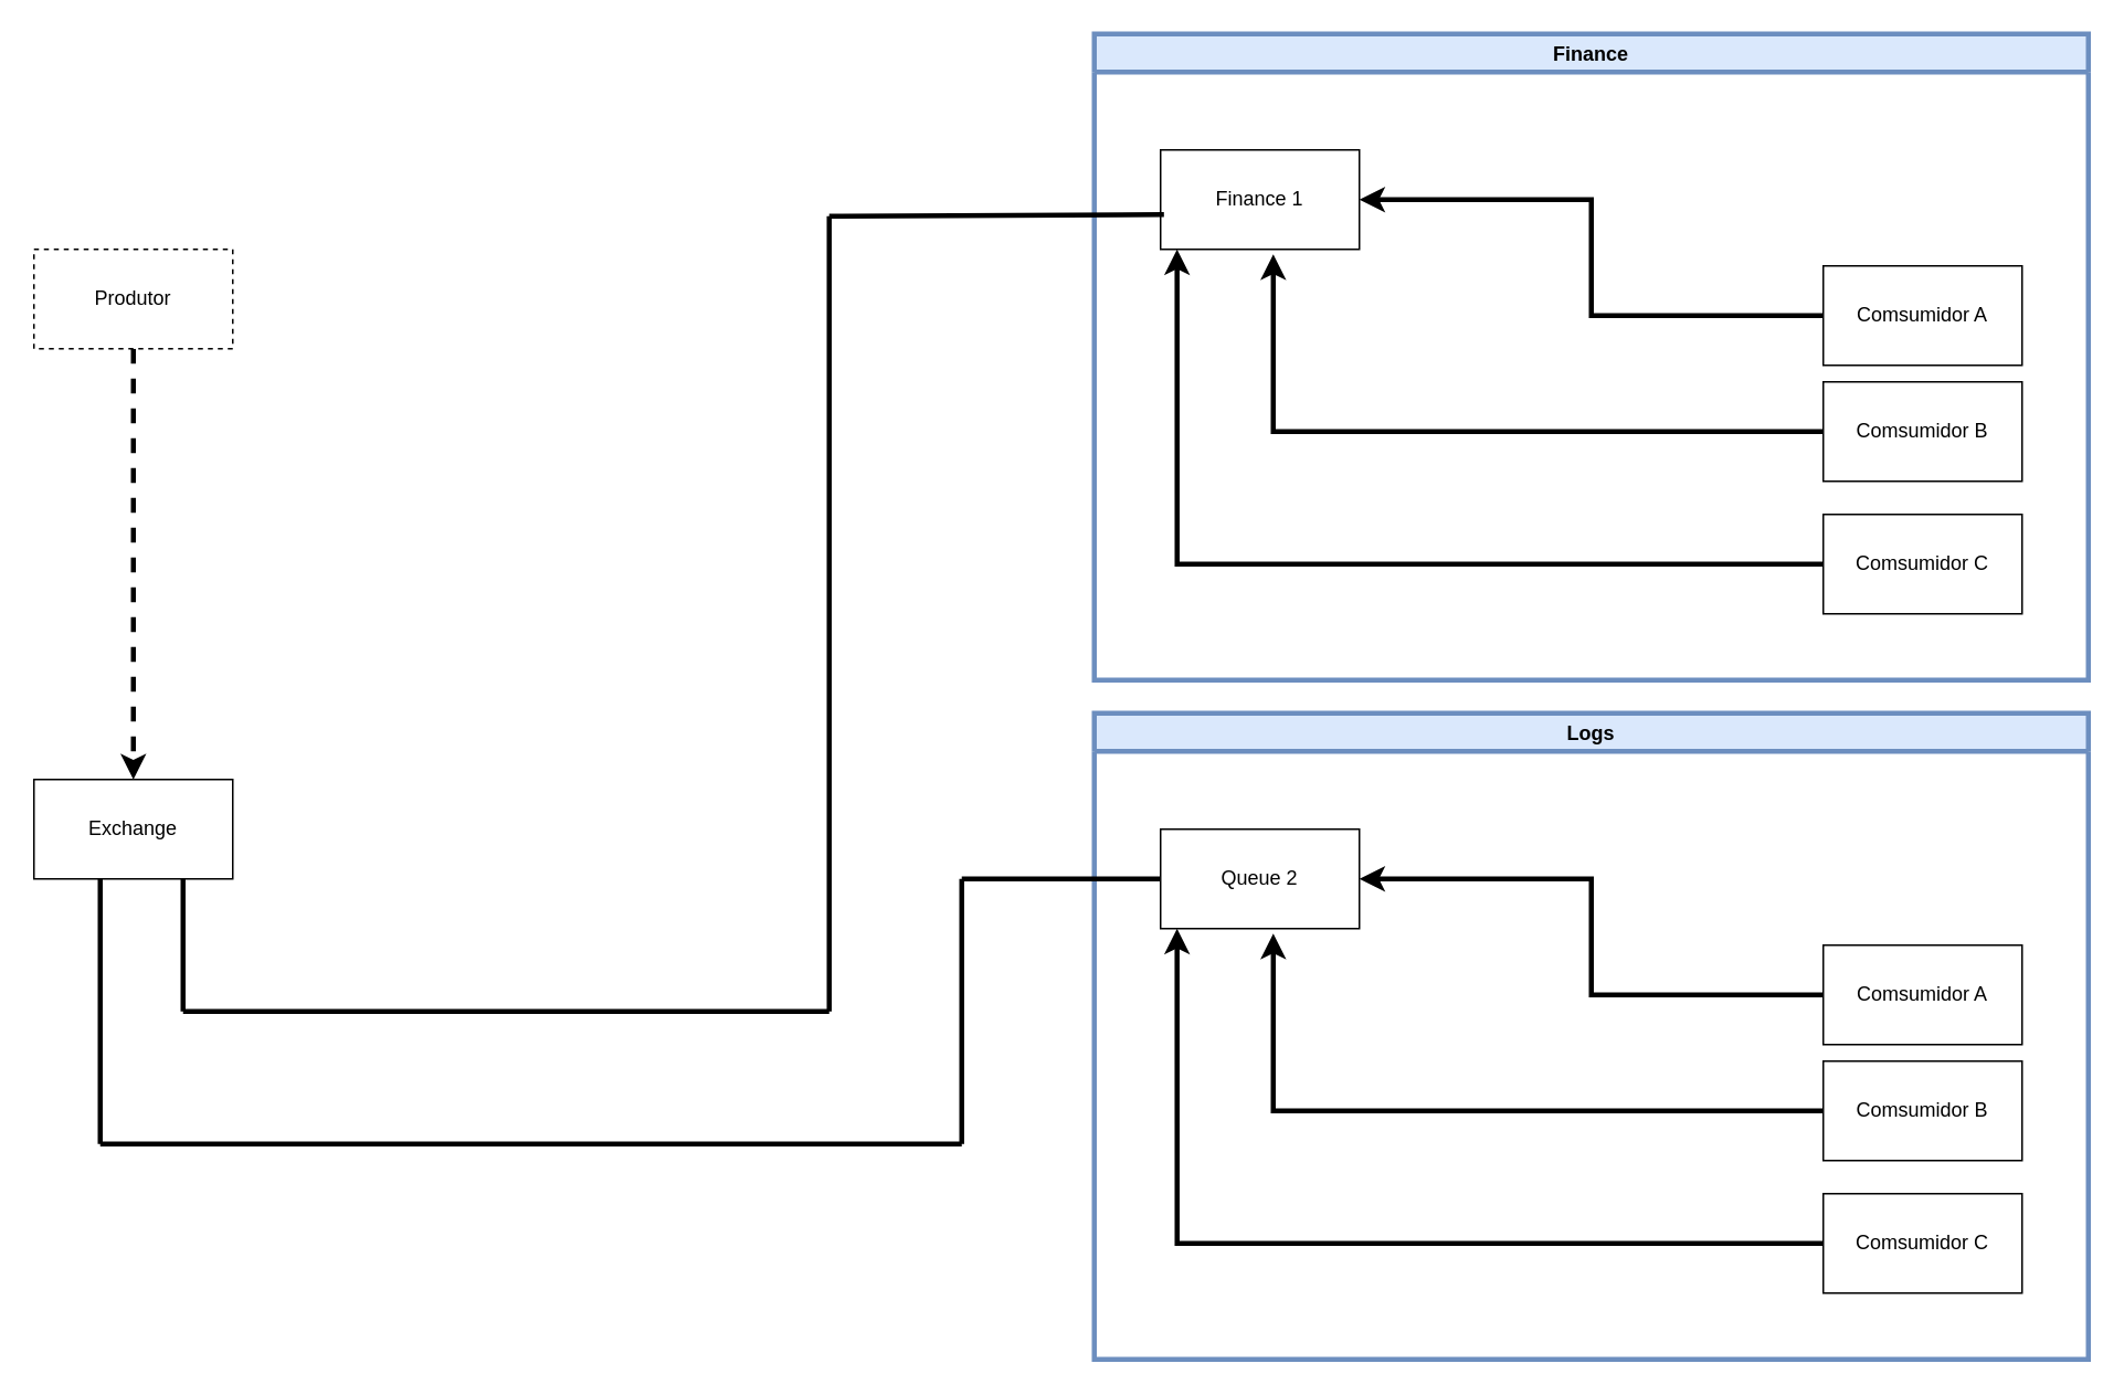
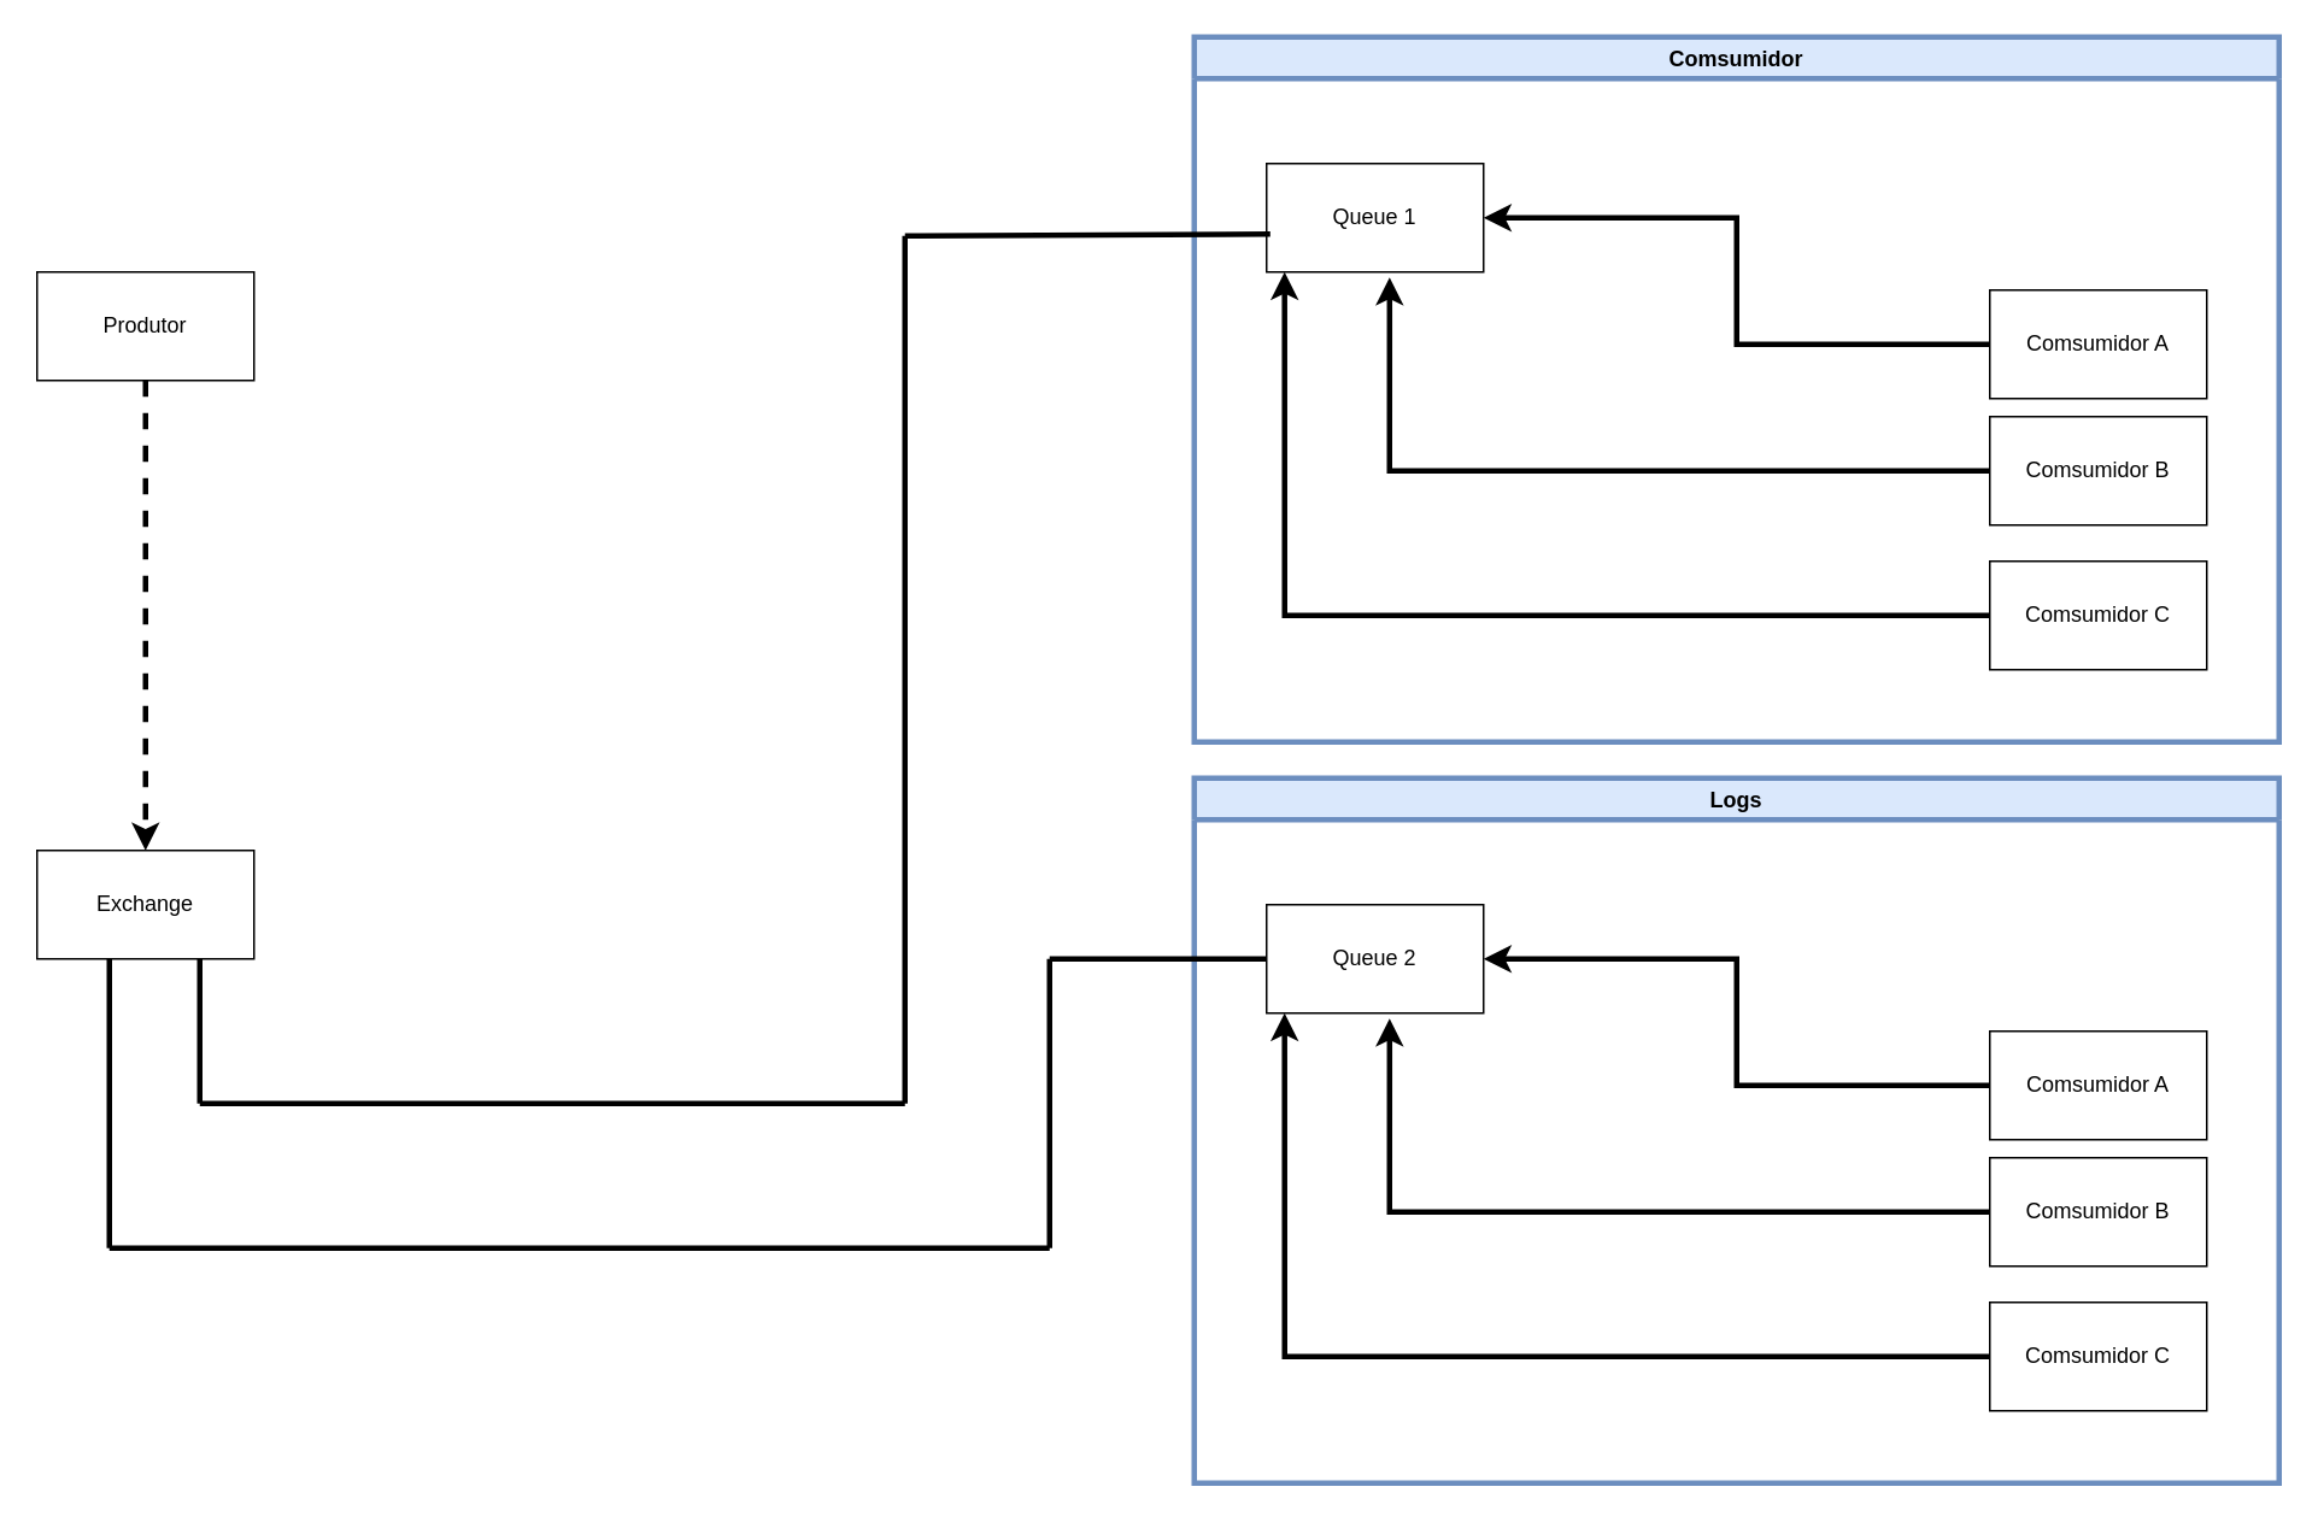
  <mxCell id="0" />
  <mxCell id="1" parent="0" />
  <mxCell id="2" style="edgeStyle=orthogonalEdgeStyle;rounded=0;orthogonalLoop=1;jettySize=auto;html=1;entryX=0.5;entryY=0;entryDx=0;entryDy=0;strokeWidth=3;dashed=1;" edge="1" parent="1" source="3" target="11"><mxGeometry relative="1" as="geometry" /></mxCell>
- <mxCell id="3" value="Produtor" style="rounded=0;whiteSpace=wrap;html=1;dashed=1;" vertex="1" parent="1"><mxGeometry x="20" y="150" width="120" height="60" as="geometry" /></mxCell>
- <mxCell id="4" value="Finance 1" style="rounded=0;whiteSpace=wrap;html=1;" vertex="1" parent="1"><mxGeometry x="700" y="90" width="120" height="60" as="geometry" /></mxCell>
+ <mxCell id="3" value="Produtor" style="rounded=0;whiteSpace=wrap;html=1;" vertex="1" parent="1"><mxGeometry x="20" y="150" width="120" height="60" as="geometry" /></mxCell>
+ <mxCell id="4" value="Queue 1" style="rounded=0;whiteSpace=wrap;html=1;" vertex="1" parent="1"><mxGeometry x="700" y="90" width="120" height="60" as="geometry" /></mxCell>
  <mxCell id="5" style="edgeStyle=orthogonalEdgeStyle;rounded=0;orthogonalLoop=1;jettySize=auto;html=1;entryX=1;entryY=0.5;entryDx=0;entryDy=0;strokeWidth=3;" edge="1" parent="1" source="6" target="4"><mxGeometry relative="1" as="geometry" /></mxCell>
  <mxCell id="6" value="Comsumidor A" style="rounded=0;whiteSpace=wrap;html=1;" vertex="1" parent="1"><mxGeometry x="1100" y="160" width="120" height="60" as="geometry" /></mxCell>
  <mxCell id="7" style="edgeStyle=orthogonalEdgeStyle;rounded=0;orthogonalLoop=1;jettySize=auto;html=1;entryX=0.567;entryY=1.05;entryDx=0;entryDy=0;entryPerimeter=0;strokeWidth=3;" edge="1" parent="1" source="8" target="4"><mxGeometry relative="1" as="geometry" /></mxCell>
  <mxCell id="8" value="Comsumidor B" style="rounded=0;whiteSpace=wrap;html=1;" vertex="1" parent="1"><mxGeometry x="1100" y="230" width="120" height="60" as="geometry" /></mxCell>
  <mxCell id="9" style="edgeStyle=orthogonalEdgeStyle;rounded=0;orthogonalLoop=1;jettySize=auto;html=1;entryX=0.083;entryY=1;entryDx=0;entryDy=0;entryPerimeter=0;strokeWidth=3;" edge="1" parent="1" source="10" target="4"><mxGeometry relative="1" as="geometry" /></mxCell>
  <mxCell id="10" value="Comsumidor C" style="rounded=0;whiteSpace=wrap;html=1;" vertex="1" parent="1"><mxGeometry x="1100" y="310" width="120" height="60" as="geometry" /></mxCell>
  <mxCell id="11" value="Exchange" style="rounded=0;whiteSpace=wrap;html=1;" vertex="1" parent="1"><mxGeometry x="20" y="470" width="120" height="60" as="geometry" /></mxCell>
- <mxCell id="12" value="Finance" style="swimlane;fillColor=#dae8fc;strokeColor=#6c8ebf;gradientColor=none;swimlaneFillColor=none;strokeWidth=3;" vertex="1" parent="1"><mxGeometry x="660" y="20" width="600" height="390" as="geometry" /></mxCell>
+ <mxCell id="12" value="Comsumidor" style="swimlane;fillColor=#dae8fc;strokeColor=#6c8ebf;gradientColor=none;swimlaneFillColor=none;strokeWidth=3;" vertex="1" parent="1"><mxGeometry x="660" y="20" width="600" height="390" as="geometry" /></mxCell>
  <mxCell id="13" value="Queue 2" style="rounded=0;whiteSpace=wrap;html=1;" vertex="1" parent="1"><mxGeometry x="700" y="500" width="120" height="60" as="geometry" /></mxCell>
  <mxCell id="14" style="edgeStyle=orthogonalEdgeStyle;rounded=0;orthogonalLoop=1;jettySize=auto;html=1;entryX=1;entryY=0.5;entryDx=0;entryDy=0;strokeWidth=3;" edge="1" parent="1" source="15" target="13"><mxGeometry relative="1" as="geometry" /></mxCell>
  <mxCell id="15" value="Comsumidor A" style="rounded=0;whiteSpace=wrap;html=1;" vertex="1" parent="1"><mxGeometry x="1100" y="570" width="120" height="60" as="geometry" /></mxCell>
  <mxCell id="16" style="edgeStyle=orthogonalEdgeStyle;rounded=0;orthogonalLoop=1;jettySize=auto;html=1;entryX=0.567;entryY=1.05;entryDx=0;entryDy=0;entryPerimeter=0;strokeWidth=3;" edge="1" parent="1" source="17" target="13"><mxGeometry relative="1" as="geometry" /></mxCell>
  <mxCell id="17" value="Comsumidor B" style="rounded=0;whiteSpace=wrap;html=1;" vertex="1" parent="1"><mxGeometry x="1100" y="640" width="120" height="60" as="geometry" /></mxCell>
  <mxCell id="18" style="edgeStyle=orthogonalEdgeStyle;rounded=0;orthogonalLoop=1;jettySize=auto;html=1;entryX=0.083;entryY=1;entryDx=0;entryDy=0;entryPerimeter=0;strokeWidth=3;" edge="1" parent="1" source="19" target="13"><mxGeometry relative="1" as="geometry" /></mxCell>
  <mxCell id="19" value="Comsumidor C" style="rounded=0;whiteSpace=wrap;html=1;" vertex="1" parent="1"><mxGeometry x="1100" y="720" width="120" height="60" as="geometry" /></mxCell>
  <mxCell id="20" value="Logs" style="swimlane;fillColor=#dae8fc;strokeColor=#6c8ebf;gradientColor=none;swimlaneFillColor=none;strokeWidth=3;" vertex="1" parent="1"><mxGeometry x="660" y="430" width="600" height="390" as="geometry" /></mxCell>
  <mxCell id="21" value="" style="endArrow=none;html=1;rounded=0;strokeWidth=3;" edge="1" parent="1"><mxGeometry width="50" height="50" relative="1" as="geometry"><mxPoint x="60" y="690" as="sourcePoint" /><mxPoint x="60" y="530" as="targetPoint" /></mxGeometry></mxCell>
  <mxCell id="22" value="" style="endArrow=none;html=1;rounded=0;strokeWidth=3;" edge="1" parent="1"><mxGeometry width="50" height="50" relative="1" as="geometry"><mxPoint x="60" y="690" as="sourcePoint" /><mxPoint x="580" y="690" as="targetPoint" /></mxGeometry></mxCell>
  <mxCell id="23" value="" style="endArrow=none;html=1;rounded=0;strokeWidth=3;" edge="1" parent="1"><mxGeometry width="50" height="50" relative="1" as="geometry"><mxPoint x="580" y="690" as="sourcePoint" /><mxPoint x="580" y="530" as="targetPoint" /></mxGeometry></mxCell>
  <mxCell id="24" value="" style="endArrow=none;html=1;rounded=0;strokeWidth=3;" edge="1" parent="1"><mxGeometry width="50" height="50" relative="1" as="geometry"><mxPoint x="580" y="530" as="sourcePoint" /><mxPoint x="700" y="530" as="targetPoint" /></mxGeometry></mxCell>
  <mxCell id="25" value="" style="endArrow=none;html=1;rounded=0;strokeWidth=3;" edge="1" parent="1"><mxGeometry width="50" height="50" relative="1" as="geometry"><mxPoint x="110" y="610" as="sourcePoint" /><mxPoint x="110" y="530" as="targetPoint" /></mxGeometry></mxCell>
  <mxCell id="26" value="" style="endArrow=none;html=1;rounded=0;strokeWidth=3;" edge="1" parent="1"><mxGeometry width="50" height="50" relative="1" as="geometry"><mxPoint x="110" y="610" as="sourcePoint" /><mxPoint x="500" y="610" as="targetPoint" /></mxGeometry></mxCell>
  <mxCell id="27" value="" style="endArrow=none;html=1;rounded=0;strokeWidth=3;" edge="1" parent="1"><mxGeometry width="50" height="50" relative="1" as="geometry"><mxPoint x="500" y="610" as="sourcePoint" /><mxPoint x="500" y="130" as="targetPoint" /></mxGeometry></mxCell>
  <mxCell id="28" value="" style="endArrow=none;html=1;rounded=0;strokeWidth=3;entryX=0.017;entryY=0.65;entryDx=0;entryDy=0;entryPerimeter=0;" edge="1" parent="1" target="4"><mxGeometry width="50" height="50" relative="1" as="geometry"><mxPoint x="500" y="130" as="sourcePoint" /><mxPoint x="620" y="130" as="targetPoint" /></mxGeometry></mxCell>
